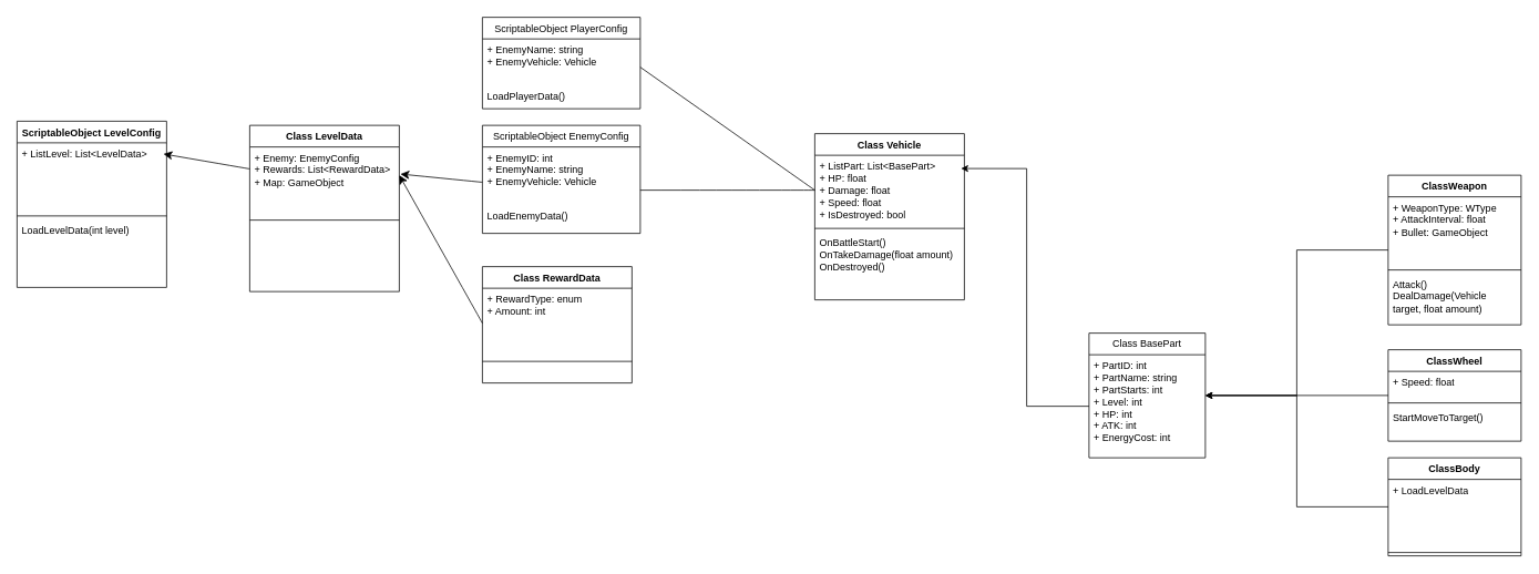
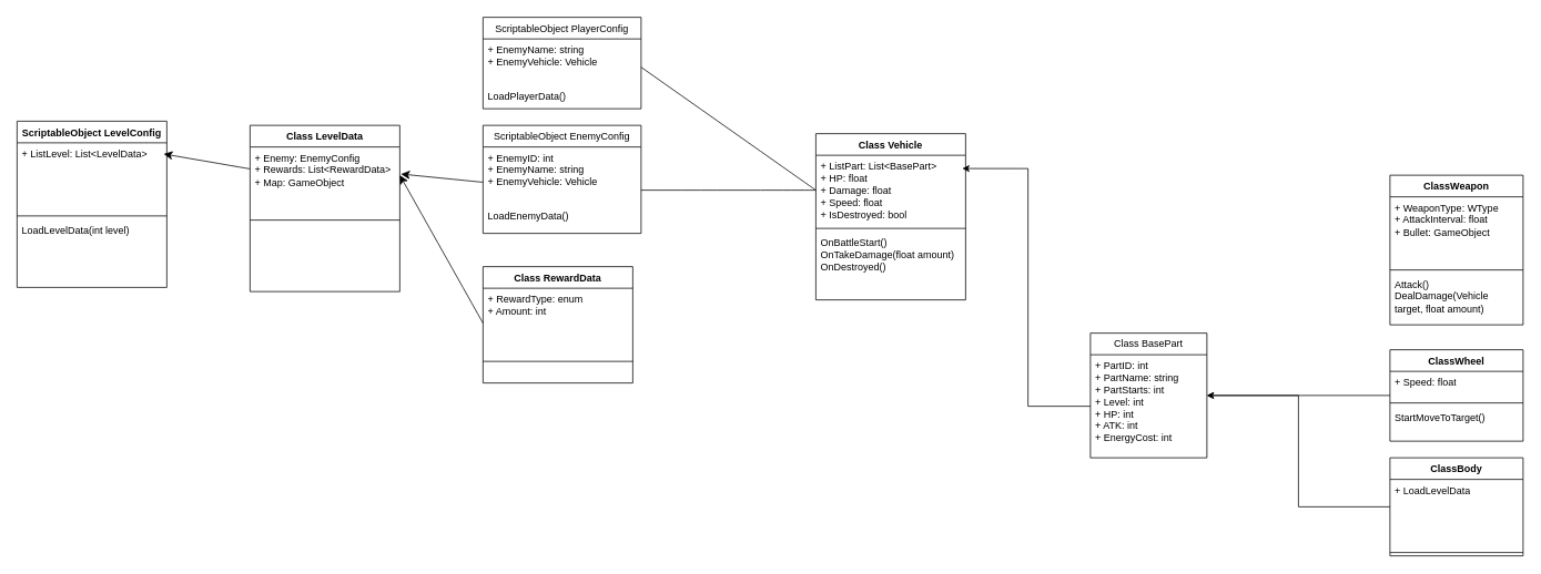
  <mxCell id="0" />
  <mxCell id="1" parent="0" />
  <mxCell id="2" value="ScriptableObject EnemyConfig" style="swimlane;fontStyle=0;align=center;verticalAlign=top;childLayout=stackLayout;horizontal=1;startSize=26;horizontalStack=0;resizeParent=1;resizeLast=0;collapsible=1;marginBottom=0;rounded=0;shadow=0;strokeWidth=1;" vertex="1" parent="1"><mxGeometry x="580" y="150" width="190" height="130" as="geometry"><mxRectangle x="550" y="140" width="160" height="26" as="alternateBounds" /></mxGeometry></mxCell>
  <mxCell id="3" value="+ EnemyID: int&#10;+ EnemyName: string&#10;+ EnemyVehicle: Vehicle&#10;&#10;&#10;LoadEnemyData()" style="text;align=left;verticalAlign=top;spacingLeft=4;spacingRight=4;overflow=hidden;rotatable=0;points=[[0,0.5],[1,0.5]];portConstraint=eastwest;" vertex="1" parent="2"><mxGeometry y="26" width="190" height="104" as="geometry" /></mxCell>
  <mxCell id="4" value="Class BasePart" style="swimlane;fontStyle=0;childLayout=stackLayout;horizontal=1;startSize=26;fillColor=none;horizontalStack=0;resizeParent=1;resizeParentMax=0;resizeLast=0;collapsible=1;marginBottom=0;whiteSpace=wrap;html=1;" vertex="1" parent="1"><mxGeometry x="1310" y="400" width="140" height="150" as="geometry" /></mxCell>
  <mxCell id="5" value="+ PartID: int&lt;div&gt;+ PartName: string&lt;/div&gt;&lt;div&gt;+ PartStarts: int&lt;/div&gt;&lt;div&gt;+ Level: int&lt;/div&gt;&lt;div&gt;+ HP: int&lt;/div&gt;&lt;div&gt;+ ATK: int&lt;/div&gt;&lt;div&gt;+ EnergyCost: int&lt;/div&gt;" style="text;strokeColor=none;fillColor=none;align=left;verticalAlign=top;spacingLeft=4;spacingRight=4;overflow=hidden;rotatable=0;points=[[0,0.5],[1,0.5]];portConstraint=eastwest;whiteSpace=wrap;html=1;" vertex="1" parent="4"><mxGeometry y="26" width="140" height="124" as="geometry" /></mxCell>
- <mxCell id="6" style="edgeStyle=orthogonalEdgeStyle;rounded=0;orthogonalLoop=1;jettySize=auto;html=1;" edge="1" parent="1" source="7" target="4"><mxGeometry relative="1" as="geometry"><mxPoint x="1540" y="470" as="targetPoint" /><Array as="points"><mxPoint x="1560" y="300" /><mxPoint x="1560" y="475" /></Array></mxGeometry></mxCell>
  <mxCell id="7" value="ClassWeapon" style="swimlane;fontStyle=1;align=center;verticalAlign=top;childLayout=stackLayout;horizontal=1;startSize=26;horizontalStack=0;resizeParent=1;resizeParentMax=0;resizeLast=0;collapsible=1;marginBottom=0;whiteSpace=wrap;html=1;" vertex="1" parent="1"><mxGeometry x="1670" y="210" width="160" height="180" as="geometry" /></mxCell>
  <mxCell id="8" value="+ WeaponType: WType&lt;div&gt;+ AttackInterval: float&lt;/div&gt;&lt;div&gt;+ Bullet: GameObject&lt;/div&gt;" style="text;strokeColor=none;fillColor=none;align=left;verticalAlign=top;spacingLeft=4;spacingRight=4;overflow=hidden;rotatable=0;points=[[0,0.5],[1,0.5]];portConstraint=eastwest;whiteSpace=wrap;html=1;" vertex="1" parent="7"><mxGeometry y="26" width="160" height="84" as="geometry" /></mxCell>
  <mxCell id="9" value="" style="line;strokeWidth=1;fillColor=none;align=left;verticalAlign=middle;spacingTop=-1;spacingLeft=3;spacingRight=3;rotatable=0;labelPosition=right;points=[];portConstraint=eastwest;strokeColor=inherit;" vertex="1" parent="7"><mxGeometry y="110" width="160" height="8" as="geometry" /></mxCell>
  <mxCell id="10" value="Attack()&lt;div&gt;&lt;div&gt;DealDamage(Vehicle target, float amount)&lt;br&gt;&lt;div&gt;&lt;br&gt;&lt;/div&gt;&lt;/div&gt;&lt;/div&gt;" style="text;strokeColor=none;fillColor=none;align=left;verticalAlign=top;spacingLeft=4;spacingRight=4;overflow=hidden;rotatable=0;points=[[0,0.5],[1,0.5]];portConstraint=eastwest;whiteSpace=wrap;html=1;" vertex="1" parent="7"><mxGeometry y="118" width="160" height="62" as="geometry" /></mxCell>
  <mxCell id="11" value="Class Vehicle" style="swimlane;fontStyle=1;align=center;verticalAlign=top;childLayout=stackLayout;horizontal=1;startSize=26;horizontalStack=0;resizeParent=1;resizeParentMax=0;resizeLast=0;collapsible=1;marginBottom=0;whiteSpace=wrap;html=1;" vertex="1" parent="1"><mxGeometry x="980" y="160" width="180" height="200" as="geometry" /></mxCell>
  <mxCell id="12" value="+ ListPart: List&amp;lt;BasePart&amp;gt;&lt;div&gt;+ HP: float&lt;/div&gt;&lt;div&gt;+ Damage: float&lt;/div&gt;&lt;div&gt;+ Speed: float&lt;/div&gt;&lt;div&gt;+ IsDestroyed: bool&lt;/div&gt;" style="text;strokeColor=none;fillColor=none;align=left;verticalAlign=top;spacingLeft=4;spacingRight=4;overflow=hidden;rotatable=0;points=[[0,0.5],[1,0.5]];portConstraint=eastwest;whiteSpace=wrap;html=1;" vertex="1" parent="11"><mxGeometry y="26" width="180" height="84" as="geometry" /></mxCell>
  <mxCell id="13" value="" style="line;strokeWidth=1;fillColor=none;align=left;verticalAlign=middle;spacingTop=-1;spacingLeft=3;spacingRight=3;rotatable=0;labelPosition=right;points=[];portConstraint=eastwest;strokeColor=inherit;" vertex="1" parent="11"><mxGeometry y="110" width="180" height="8" as="geometry" /></mxCell>
  <mxCell id="14" value="OnBattleStart()&lt;div&gt;OnTakeDamage(float amount)&lt;br&gt;&lt;div&gt;OnDestroyed()&lt;/div&gt;&lt;/div&gt;" style="text;strokeColor=none;fillColor=none;align=left;verticalAlign=top;spacingLeft=4;spacingRight=4;overflow=hidden;rotatable=0;points=[[0,0.5],[1,0.5]];portConstraint=eastwest;whiteSpace=wrap;html=1;" vertex="1" parent="11"><mxGeometry y="118" width="180" height="82" as="geometry" /></mxCell>
  <mxCell id="15" style="edgeStyle=orthogonalEdgeStyle;rounded=0;orthogonalLoop=1;jettySize=auto;html=1;" edge="1" parent="1" source="16" target="4"><mxGeometry relative="1" as="geometry" /></mxCell>
  <mxCell id="16" value="ClassWheel" style="swimlane;fontStyle=1;align=center;verticalAlign=top;childLayout=stackLayout;horizontal=1;startSize=26;horizontalStack=0;resizeParent=1;resizeParentMax=0;resizeLast=0;collapsible=1;marginBottom=0;whiteSpace=wrap;html=1;" vertex="1" parent="1"><mxGeometry x="1670" y="420" width="160" height="110" as="geometry" /></mxCell>
  <mxCell id="17" value="+ Speed: float" style="text;strokeColor=none;fillColor=none;align=left;verticalAlign=top;spacingLeft=4;spacingRight=4;overflow=hidden;rotatable=0;points=[[0,0.5],[1,0.5]];portConstraint=eastwest;whiteSpace=wrap;html=1;" vertex="1" parent="16"><mxGeometry y="26" width="160" height="34" as="geometry" /></mxCell>
  <mxCell id="18" value="" style="line;strokeWidth=1;fillColor=none;align=left;verticalAlign=middle;spacingTop=-1;spacingLeft=3;spacingRight=3;rotatable=0;labelPosition=right;points=[];portConstraint=eastwest;strokeColor=inherit;" vertex="1" parent="16"><mxGeometry y="60" width="160" height="8" as="geometry" /></mxCell>
  <mxCell id="19" value="&lt;div&gt;&lt;div&gt;&lt;div&gt;StartMoveToTarget()&lt;/div&gt;&lt;/div&gt;&lt;/div&gt;" style="text;strokeColor=none;fillColor=none;align=left;verticalAlign=top;spacingLeft=4;spacingRight=4;overflow=hidden;rotatable=0;points=[[0,0.5],[1,0.5]];portConstraint=eastwest;whiteSpace=wrap;html=1;" vertex="1" parent="16"><mxGeometry y="68" width="160" height="42" as="geometry" /></mxCell>
  <mxCell id="20" style="edgeStyle=orthogonalEdgeStyle;rounded=0;orthogonalLoop=1;jettySize=auto;html=1;endArrow=open;" edge="1" parent="1" source="21" target="4"><mxGeometry relative="1" as="geometry"><mxPoint x="1540" y="470" as="targetPoint" /></mxGeometry></mxCell>
  <mxCell id="21" value="ClassBody" style="swimlane;fontStyle=1;align=center;verticalAlign=top;childLayout=stackLayout;horizontal=1;startSize=26;horizontalStack=0;resizeParent=1;resizeParentMax=0;resizeLast=0;collapsible=1;marginBottom=0;whiteSpace=wrap;html=1;" vertex="1" parent="1"><mxGeometry x="1670" y="550" width="160" height="118" as="geometry" /></mxCell>
  <mxCell id="22" value="+ LoadLevelData" style="text;strokeColor=none;fillColor=none;align=left;verticalAlign=top;spacingLeft=4;spacingRight=4;overflow=hidden;rotatable=0;points=[[0,0.5],[1,0.5]];portConstraint=eastwest;whiteSpace=wrap;html=1;" vertex="1" parent="21"><mxGeometry y="26" width="160" height="84" as="geometry" /></mxCell>
  <mxCell id="23" value="" style="line;strokeWidth=1;fillColor=none;align=left;verticalAlign=middle;spacingTop=-1;spacingLeft=3;spacingRight=3;rotatable=0;labelPosition=right;points=[];portConstraint=eastwest;strokeColor=inherit;" vertex="1" parent="21"><mxGeometry y="110" width="160" height="8" as="geometry" /></mxCell>
  <mxCell id="24" style="edgeStyle=orthogonalEdgeStyle;rounded=0;orthogonalLoop=1;jettySize=auto;html=1;entryX=0.978;entryY=0.19;entryDx=0;entryDy=0;entryPerimeter=0;" edge="1" parent="1" source="5" target="12"><mxGeometry relative="1" as="geometry" /></mxCell>
  <mxCell id="25" style="edgeStyle=none;curved=1;rounded=0;orthogonalLoop=1;jettySize=auto;html=1;entryX=1;entryY=0.5;entryDx=0;entryDy=0;fontSize=12;startSize=8;endSize=8;exitX=0;exitY=0.5;exitDx=0;exitDy=0;strokeColor=default;startArrow=none;startFill=0;endArrow=none;" edge="1" parent="1" source="12" target="3"><mxGeometry relative="1" as="geometry" /></mxCell>
  <mxCell id="26" value="ScriptableObject PlayerConfig" style="swimlane;fontStyle=0;align=center;verticalAlign=top;childLayout=stackLayout;horizontal=1;startSize=26;horizontalStack=0;resizeParent=1;resizeLast=0;collapsible=1;marginBottom=0;rounded=0;shadow=0;strokeWidth=1;" vertex="1" parent="1"><mxGeometry x="580" y="20" width="190" height="110" as="geometry"><mxRectangle x="550" y="140" width="160" height="26" as="alternateBounds" /></mxGeometry></mxCell>
  <mxCell id="27" value="+ EnemyName: string&#10;+ EnemyVehicle: Vehicle&#10;&#10;&#10;LoadPlayerData()" style="text;align=left;verticalAlign=top;spacingLeft=4;spacingRight=4;overflow=hidden;rotatable=0;points=[[0,0.5],[1,0.5]];portConstraint=eastwest;" vertex="1" parent="26"><mxGeometry y="26" width="190" height="84" as="geometry" /></mxCell>
  <mxCell id="28" style="edgeStyle=none;curved=1;rounded=0;orthogonalLoop=1;jettySize=auto;html=1;fontSize=12;startSize=8;endSize=8;exitX=0;exitY=0.5;exitDx=0;exitDy=0;endArrow=none;startFill=0;" edge="1" parent="1" source="12"><mxGeometry relative="1" as="geometry"><mxPoint x="770" y="80" as="targetPoint" /></mxGeometry></mxCell>
  <mxCell id="29" value="ScriptableObject LevelConfig" style="swimlane;fontStyle=1;align=center;verticalAlign=top;childLayout=stackLayout;horizontal=1;startSize=26;horizontalStack=0;resizeParent=1;resizeParentMax=0;resizeLast=0;collapsible=1;marginBottom=0;whiteSpace=wrap;html=1;" vertex="1" parent="1"><mxGeometry x="20" y="145" width="180" height="200" as="geometry" /></mxCell>
  <mxCell id="30" value="+ ListLevel: List&amp;lt;LevelData&amp;gt;" style="text;strokeColor=none;fillColor=none;align=left;verticalAlign=top;spacingLeft=4;spacingRight=4;overflow=hidden;rotatable=0;points=[[0,0.5],[1,0.5]];portConstraint=eastwest;whiteSpace=wrap;html=1;" vertex="1" parent="29"><mxGeometry y="26" width="180" height="84" as="geometry" /></mxCell>
  <mxCell id="31" value="" style="line;strokeWidth=1;fillColor=none;align=left;verticalAlign=middle;spacingTop=-1;spacingLeft=3;spacingRight=3;rotatable=0;labelPosition=right;points=[];portConstraint=eastwest;strokeColor=inherit;" vertex="1" parent="29"><mxGeometry y="110" width="180" height="8" as="geometry" /></mxCell>
  <mxCell id="32" value="LoadLevelData(int level)" style="text;strokeColor=none;fillColor=none;align=left;verticalAlign=top;spacingLeft=4;spacingRight=4;overflow=hidden;rotatable=0;points=[[0,0.5],[1,0.5]];portConstraint=eastwest;whiteSpace=wrap;html=1;" vertex="1" parent="29"><mxGeometry y="118" width="180" height="82" as="geometry" /></mxCell>
  <mxCell id="33" value="Class LevelData" style="swimlane;fontStyle=1;align=center;verticalAlign=top;childLayout=stackLayout;horizontal=1;startSize=26;horizontalStack=0;resizeParent=1;resizeParentMax=0;resizeLast=0;collapsible=1;marginBottom=0;whiteSpace=wrap;html=1;" vertex="1" parent="1"><mxGeometry x="300" y="150" width="180" height="200" as="geometry" /></mxCell>
  <mxCell id="34" value="+ Enemy: EnemyConfig&lt;div&gt;+ Rewards: List&amp;lt;RewardData&amp;gt;&lt;/div&gt;&lt;div&gt;+ Map: GameObject&lt;/div&gt;" style="text;strokeColor=none;fillColor=none;align=left;verticalAlign=top;spacingLeft=4;spacingRight=4;overflow=hidden;rotatable=0;points=[[0,0.5],[1,0.5]];portConstraint=eastwest;whiteSpace=wrap;html=1;" vertex="1" parent="33"><mxGeometry y="26" width="180" height="84" as="geometry" /></mxCell>
  <mxCell id="35" value="" style="line;strokeWidth=1;fillColor=none;align=left;verticalAlign=middle;spacingTop=-1;spacingLeft=3;spacingRight=3;rotatable=0;labelPosition=right;points=[];portConstraint=eastwest;strokeColor=inherit;" vertex="1" parent="33"><mxGeometry y="110" width="180" height="8" as="geometry" /></mxCell>
  <mxCell id="36" value="&amp;nbsp;" style="text;strokeColor=none;fillColor=none;align=left;verticalAlign=top;spacingLeft=4;spacingRight=4;overflow=hidden;rotatable=0;points=[[0,0.5],[1,0.5]];portConstraint=eastwest;whiteSpace=wrap;html=1;" vertex="1" parent="33"><mxGeometry y="118" width="180" height="82" as="geometry" /></mxCell>
  <mxCell id="37" style="edgeStyle=none;curved=1;rounded=0;orthogonalLoop=1;jettySize=auto;html=1;entryX=1.008;entryY=0.388;entryDx=0;entryDy=0;entryPerimeter=0;fontSize=12;startSize=8;endSize=8;" edge="1" parent="1" source="3" target="34"><mxGeometry relative="1" as="geometry" /></mxCell>
  <mxCell id="38" style="edgeStyle=none;curved=1;rounded=0;orthogonalLoop=1;jettySize=auto;html=1;entryX=0.979;entryY=0.16;entryDx=0;entryDy=0;entryPerimeter=0;fontSize=12;startSize=8;endSize=8;" edge="1" parent="1" source="34" target="30"><mxGeometry relative="1" as="geometry" /></mxCell>
  <mxCell id="39" value="Class RewardData" style="swimlane;fontStyle=1;align=center;verticalAlign=top;childLayout=stackLayout;horizontal=1;startSize=26;horizontalStack=0;resizeParent=1;resizeParentMax=0;resizeLast=0;collapsible=1;marginBottom=0;whiteSpace=wrap;html=1;" vertex="1" parent="1"><mxGeometry x="580" y="320" width="180" height="140" as="geometry" /></mxCell>
  <mxCell id="40" value="+ RewardType: enum&lt;div&gt;+ Amount: int&lt;/div&gt;" style="text;strokeColor=none;fillColor=none;align=left;verticalAlign=top;spacingLeft=4;spacingRight=4;overflow=hidden;rotatable=0;points=[[0,0.5],[1,0.5]];portConstraint=eastwest;whiteSpace=wrap;html=1;" vertex="1" parent="39"><mxGeometry y="26" width="180" height="84" as="geometry" /></mxCell>
  <mxCell id="41" value="" style="line;strokeWidth=1;fillColor=none;align=left;verticalAlign=middle;spacingTop=-1;spacingLeft=3;spacingRight=3;rotatable=0;labelPosition=right;points=[];portConstraint=eastwest;strokeColor=inherit;" vertex="1" parent="39"><mxGeometry y="110" width="180" height="8" as="geometry" /></mxCell>
  <mxCell id="42" value="&amp;nbsp;" style="text;strokeColor=none;fillColor=none;align=left;verticalAlign=top;spacingLeft=4;spacingRight=4;overflow=hidden;rotatable=0;points=[[0,0.5],[1,0.5]];portConstraint=eastwest;whiteSpace=wrap;html=1;" vertex="1" parent="39"><mxGeometry y="118" width="180" height="22" as="geometry" /></mxCell>
  <mxCell id="43" style="edgeStyle=none;curved=1;rounded=0;orthogonalLoop=1;jettySize=auto;html=1;entryX=1;entryY=0.405;entryDx=0;entryDy=0;entryPerimeter=0;fontSize=12;startSize=8;endSize=8;exitX=0;exitY=0.5;exitDx=0;exitDy=0;" edge="1" parent="1" source="40" target="34"><mxGeometry relative="1" as="geometry" /></mxCell>
